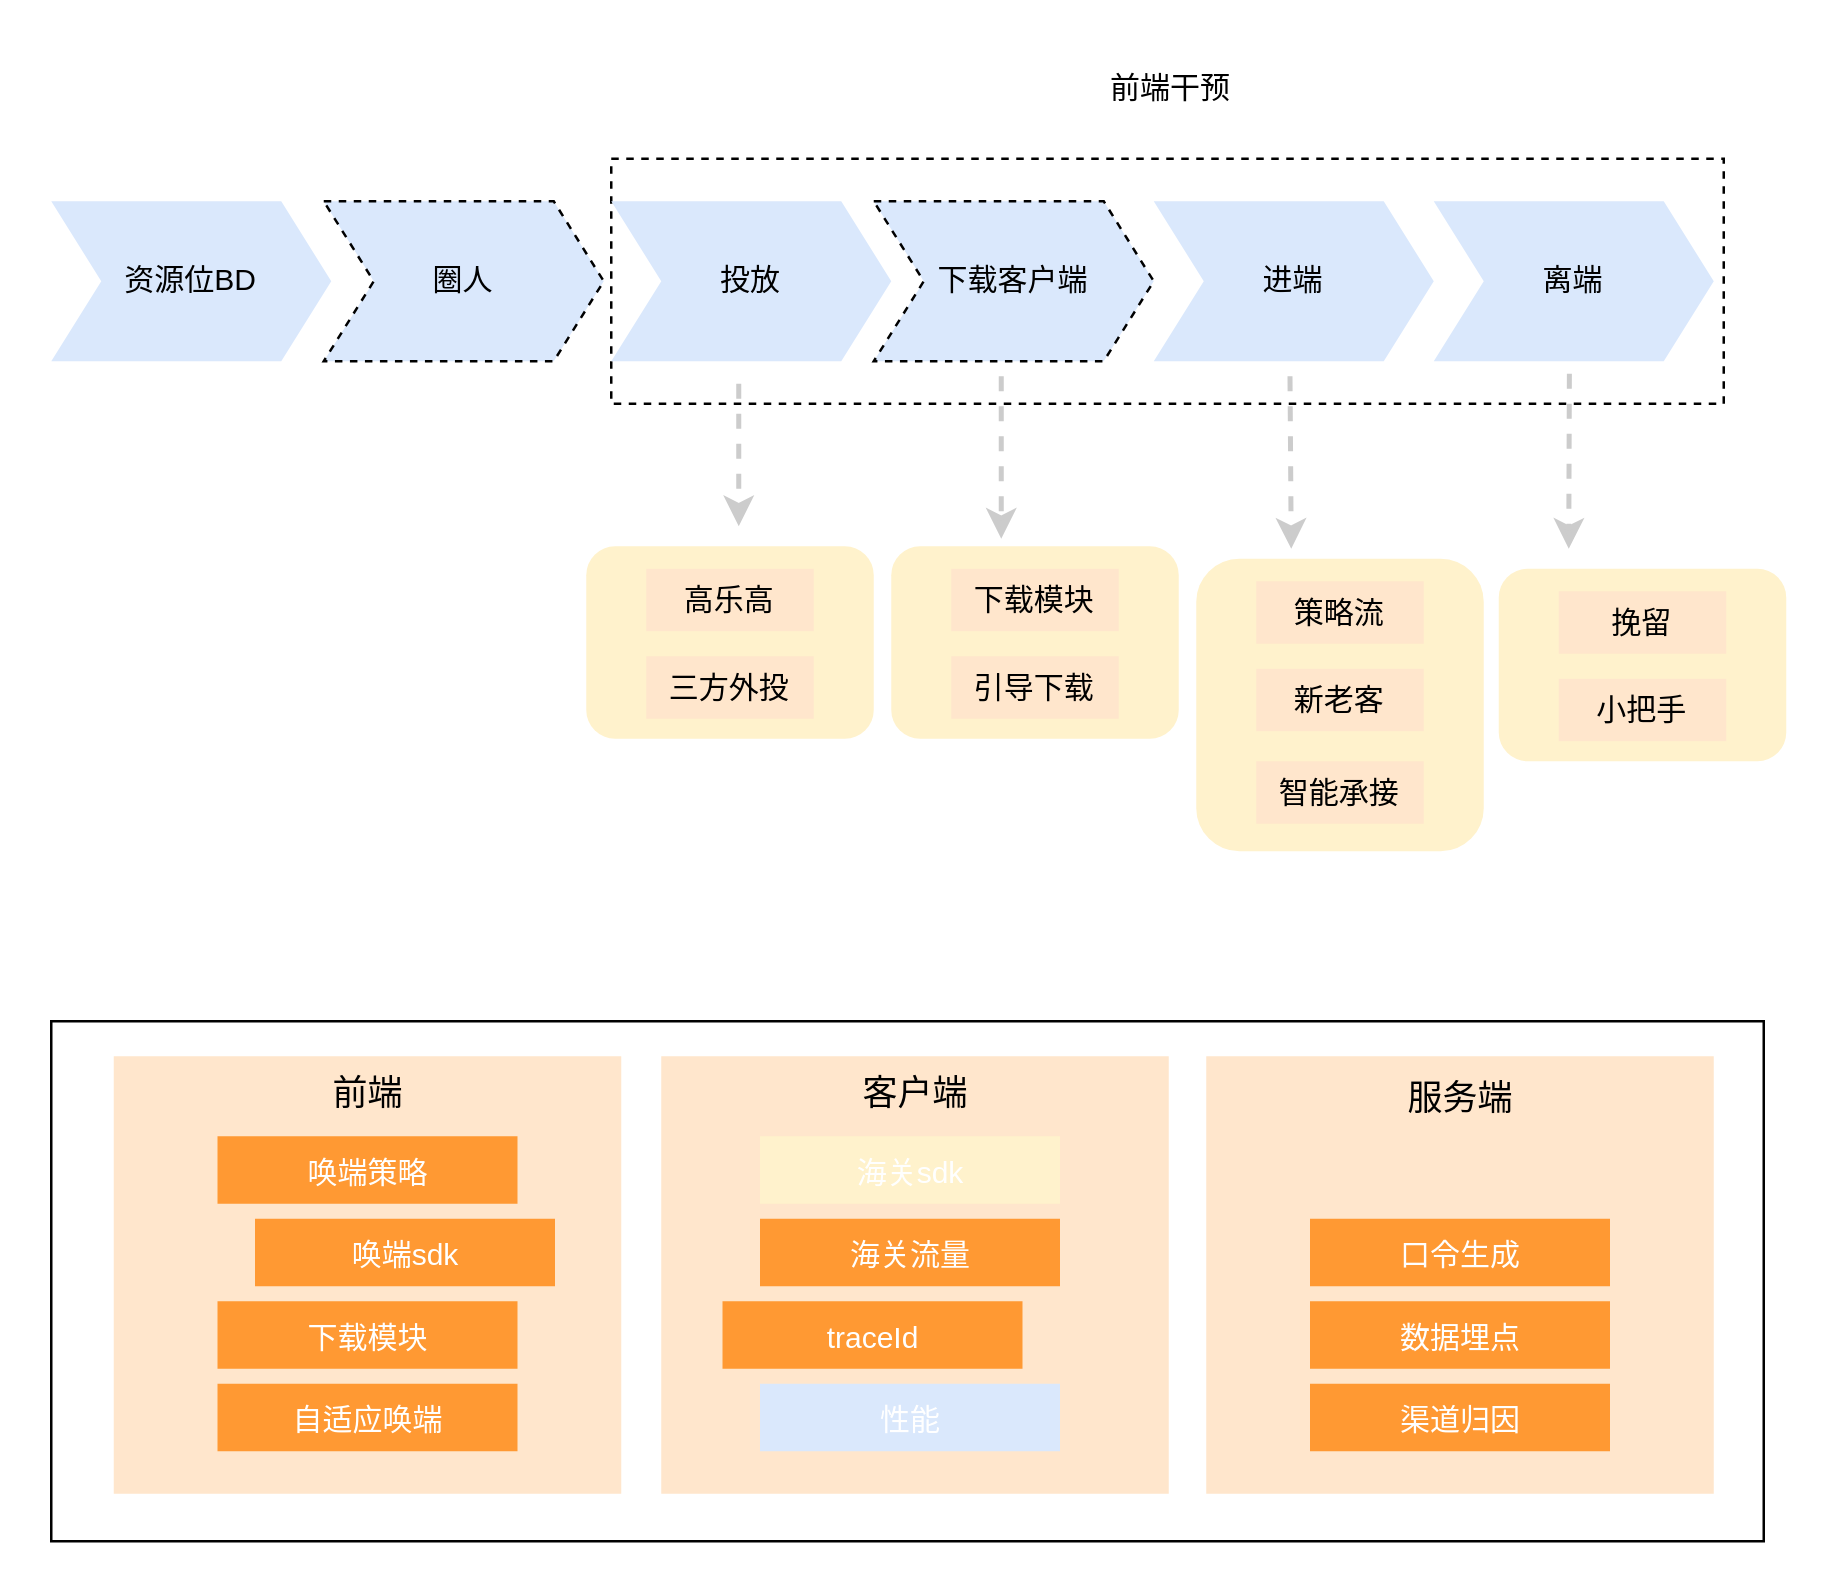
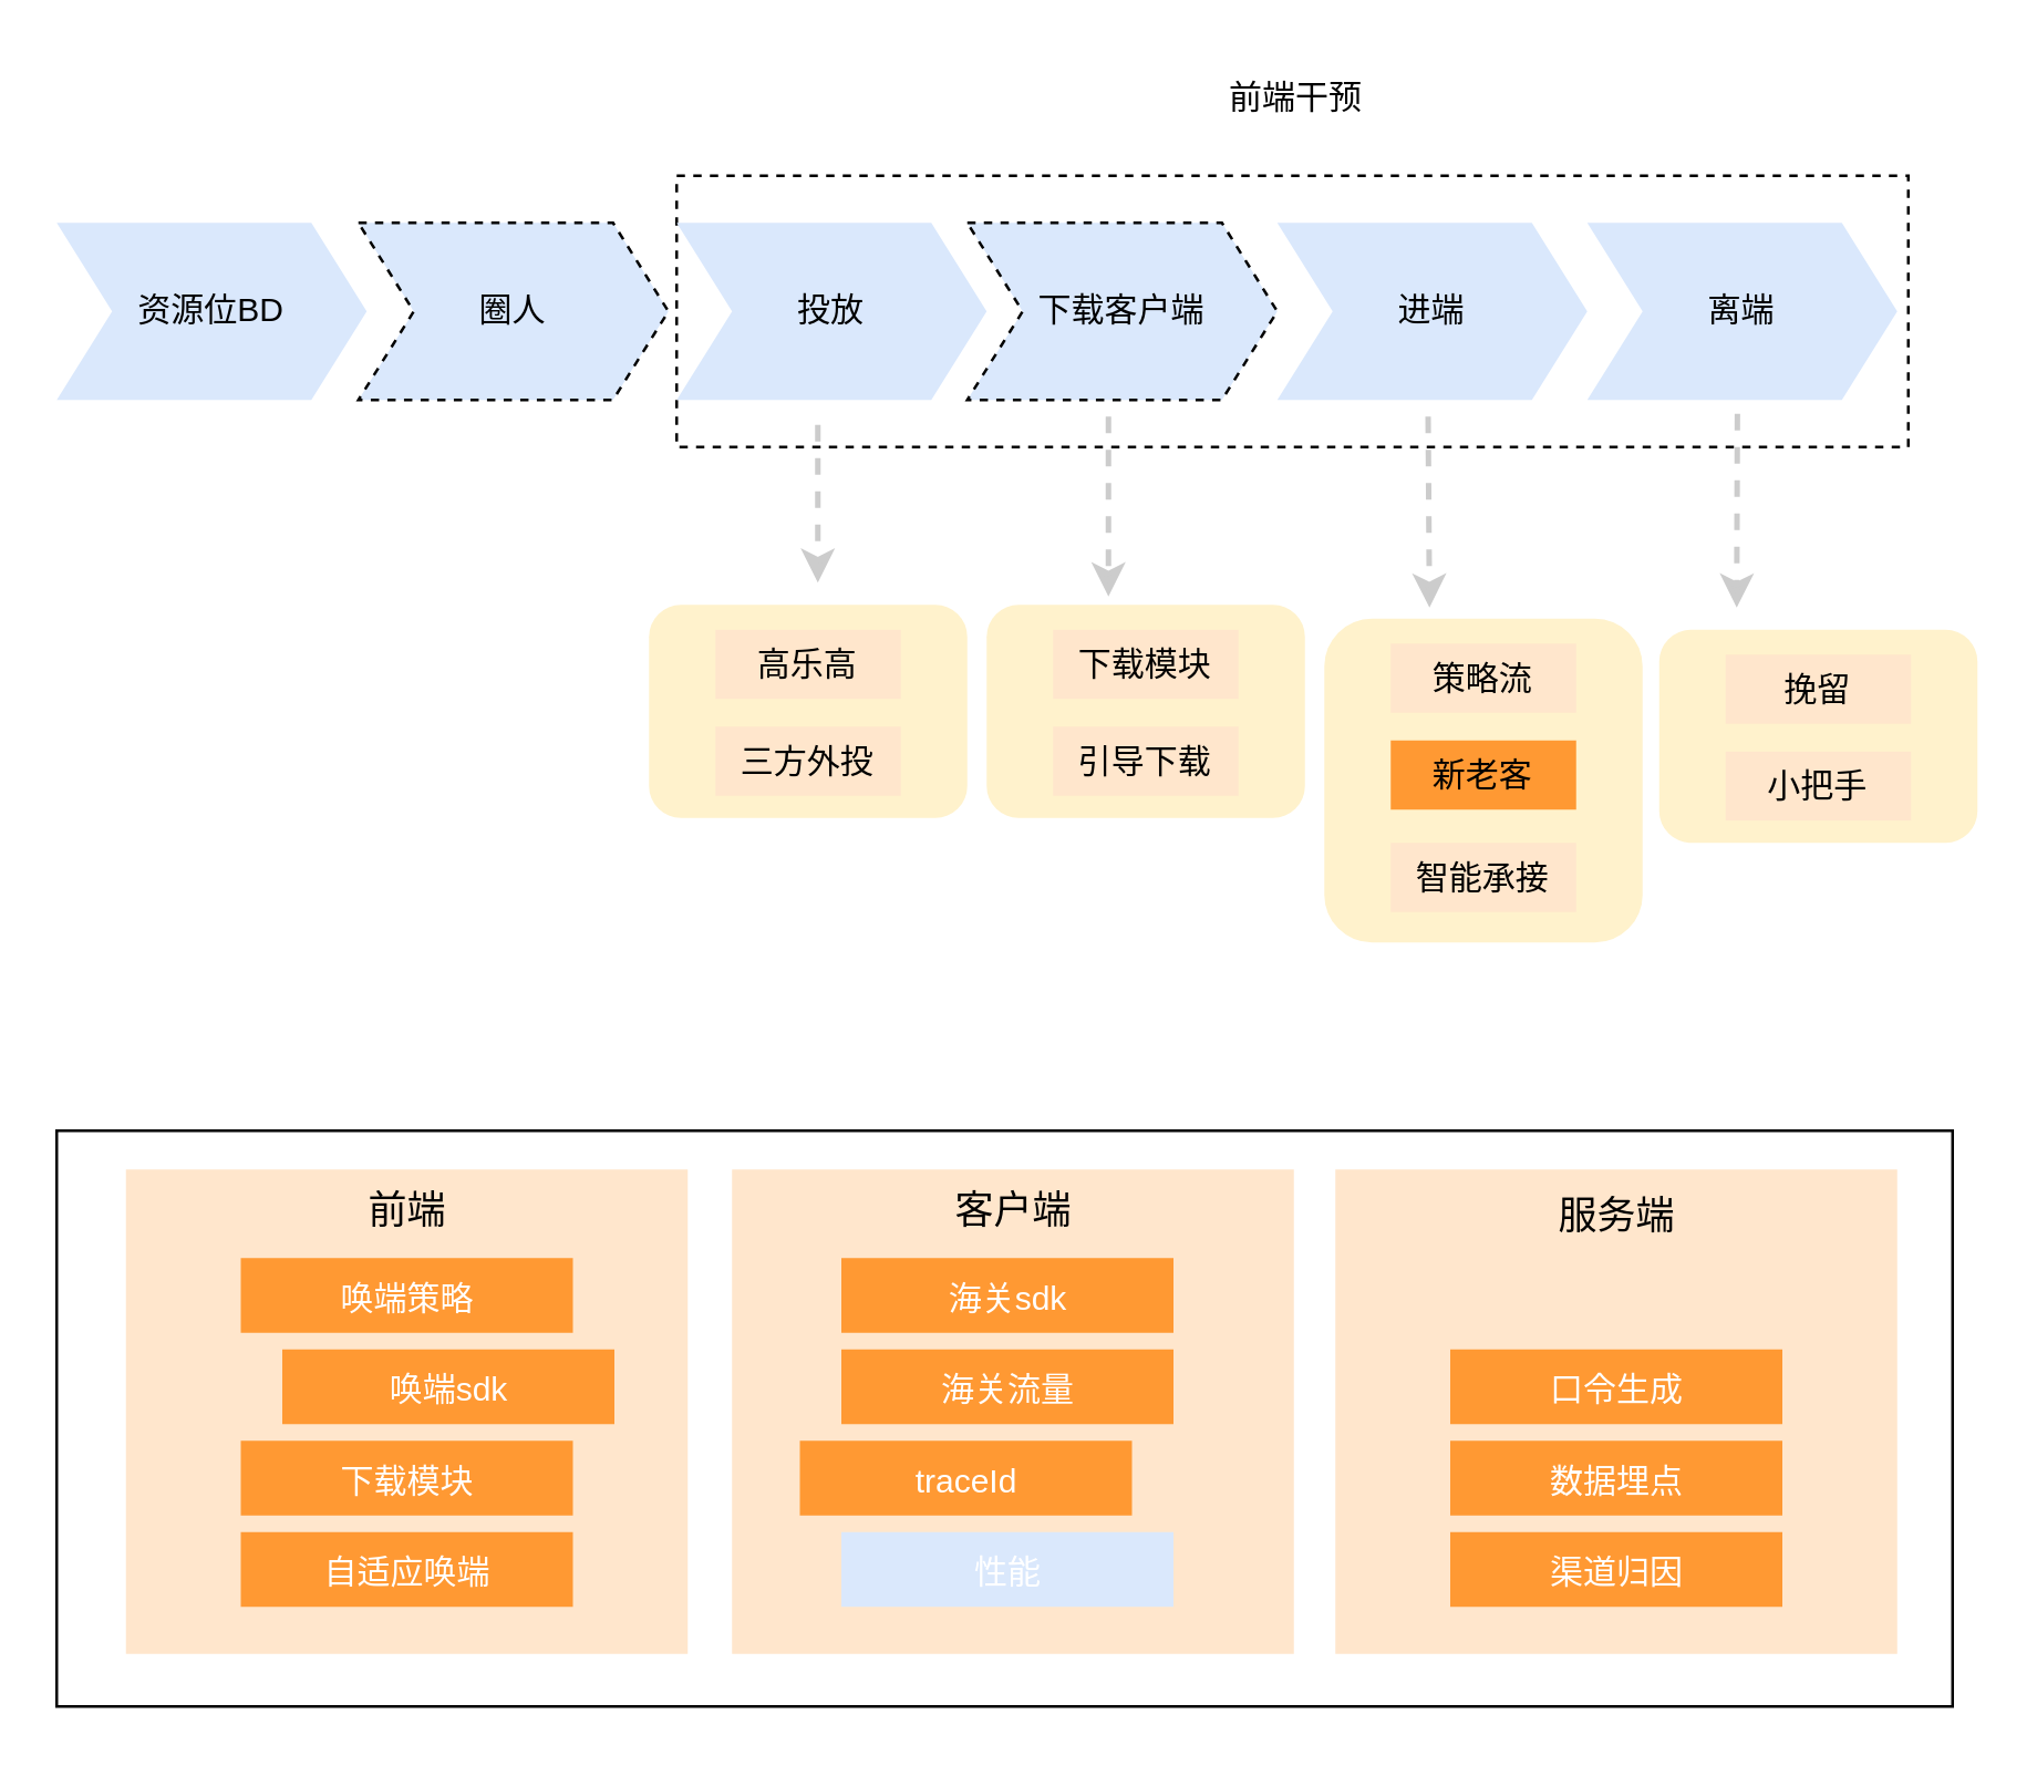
  <mxCell id="0" />
  <mxCell id="1" parent="0" />
  <mxCell id="2" value="" style="rounded=0;whiteSpace=wrap;html=1;dashed=1;strokeColor=default;" vertex="1" parent="1"><mxGeometry x="244" y="63" width="445" height="98" as="geometry" /></mxCell>
  <mxCell id="3" value="资源位BD" style="shape=step;perimeter=stepPerimeter;whiteSpace=wrap;html=1;fixedSize=1;fillColor=#dae8fc;strokeColor=none;" vertex="1" parent="1"><mxGeometry x="20" y="80" width="112" height="64" as="geometry" /></mxCell>
  <mxCell id="4" value="圈人" style="shape=step;perimeter=stepPerimeter;whiteSpace=wrap;html=1;fixedSize=1;fillColor=#dae8fc;strokeColor=default;dashed=1;" vertex="1" parent="1"><mxGeometry x="129" y="80" width="112" height="64" as="geometry" /></mxCell>
  <mxCell id="5" value="投放" style="shape=step;perimeter=stepPerimeter;whiteSpace=wrap;html=1;fixedSize=1;fillColor=#dae8fc;strokeColor=none;dashed=1;" vertex="1" parent="1"><mxGeometry x="244" y="80" width="112" height="64" as="geometry" /></mxCell>
  <mxCell id="6" value="下载客户端" style="shape=step;perimeter=stepPerimeter;whiteSpace=wrap;html=1;fixedSize=1;fillColor=#dae8fc;strokeColor=default;dashed=1;" vertex="1" parent="1"><mxGeometry x="349" y="80" width="112" height="64" as="geometry" /></mxCell>
  <mxCell id="7" value="进端" style="shape=step;perimeter=stepPerimeter;whiteSpace=wrap;html=1;fixedSize=1;fillColor=#dae8fc;strokeColor=none;dashed=1;" vertex="1" parent="1"><mxGeometry x="461" y="80" width="112" height="64" as="geometry" /></mxCell>
  <mxCell id="8" value="离端" style="shape=step;perimeter=stepPerimeter;whiteSpace=wrap;html=1;fixedSize=1;fillColor=#dae8fc;strokeColor=none;dashed=1;" vertex="1" parent="1"><mxGeometry x="573" y="80" width="112" height="64" as="geometry" /></mxCell>
  <mxCell id="9" value="前端干预" style="text;html=1;strokeColor=none;fillColor=none;align=center;verticalAlign=middle;whiteSpace=wrap;rounded=0;dashed=1;" vertex="1" parent="1"><mxGeometry x="437.5" y="20" width="60" height="30" as="geometry" /></mxCell>
  <mxCell id="10" value="" style="rounded=1;whiteSpace=wrap;html=1;dashed=1;strokeColor=none;fillColor=#fff2cc;" vertex="1" parent="1"><mxGeometry x="234" y="218" width="115" height="77" as="geometry" /></mxCell>
  <mxCell id="11" value="高乐高" style="rounded=0;whiteSpace=wrap;html=1;dashed=1;strokeColor=none;fillColor=#ffe6cc;" vertex="1" parent="1"><mxGeometry x="258" y="227" width="67" height="25" as="geometry" /></mxCell>
  <mxCell id="12" value="三方外投" style="rounded=0;whiteSpace=wrap;html=1;dashed=1;strokeColor=none;fillColor=#ffe6cc;" vertex="1" parent="1"><mxGeometry x="258" y="262" width="67" height="25" as="geometry" /></mxCell>
  <mxCell id="13" value="" style="endArrow=classic;html=1;rounded=0;fontColor=#FFFFFF;strokeWidth=2;dashed=1;strokeColor=#CCCCCC;" edge="1" parent="1"><mxGeometry width="50" height="50" relative="1" as="geometry"><mxPoint x="295" y="153" as="sourcePoint" /><mxPoint x="295" y="210" as="targetPoint" /></mxGeometry></mxCell>
  <mxCell id="14" value="" style="endArrow=classic;html=1;rounded=0;fontColor=#FFFFFF;strokeWidth=2;dashed=1;strokeColor=#CCCCCC;" edge="1" parent="1"><mxGeometry width="50" height="50" relative="1" as="geometry"><mxPoint x="400" y="150" as="sourcePoint" /><mxPoint x="400" y="215" as="targetPoint" /></mxGeometry></mxCell>
  <mxCell id="15" value="" style="rounded=1;whiteSpace=wrap;html=1;dashed=1;strokeColor=none;fillColor=#fff2cc;" vertex="1" parent="1"><mxGeometry x="356" y="218" width="115" height="77" as="geometry" /></mxCell>
  <mxCell id="16" value="下载模块" style="rounded=0;whiteSpace=wrap;html=1;dashed=1;strokeColor=none;fillColor=#ffe6cc;" vertex="1" parent="1"><mxGeometry x="380" y="227" width="67" height="25" as="geometry" /></mxCell>
  <mxCell id="17" value="引导下载" style="rounded=0;whiteSpace=wrap;html=1;dashed=1;strokeColor=none;fillColor=#ffe6cc;" vertex="1" parent="1"><mxGeometry x="380" y="262" width="67" height="25" as="geometry" /></mxCell>
  <mxCell id="18" value="" style="endArrow=classic;html=1;rounded=0;fontColor=#FFFFFF;strokeWidth=2;dashed=1;strokeColor=#CCCCCC;" edge="1" parent="1"><mxGeometry width="50" height="50" relative="1" as="geometry"><mxPoint x="515.5" y="150" as="sourcePoint" /><mxPoint x="516" y="219" as="targetPoint" /></mxGeometry></mxCell>
  <mxCell id="19" value="" style="rounded=1;whiteSpace=wrap;html=1;dashed=1;strokeColor=none;fillColor=#fff2cc;" vertex="1" parent="1"><mxGeometry x="478" y="223" width="115" height="117" as="geometry" /></mxCell>
  <mxCell id="20" value="策略流" style="rounded=0;whiteSpace=wrap;html=1;dashed=1;strokeColor=none;fillColor=#ffe6cc;" vertex="1" parent="1"><mxGeometry x="502" y="232" width="67" height="25" as="geometry" /></mxCell>
- <mxCell id="21" value="新老客" style="rounded=0;whiteSpace=wrap;html=1;dashed=1;strokeColor=none;fillColor=#ffe6cc;" vertex="1" parent="1"><mxGeometry x="502" y="267" width="67" height="25" as="geometry" /></mxCell>
+ <mxCell id="21" value="新老客" style="rounded=0;whiteSpace=wrap;html=1;dashed=1;strokeColor=none;fillColor=#ff9933;" vertex="1" parent="1"><mxGeometry x="502" y="267" width="67" height="25" as="geometry" /></mxCell>
  <mxCell id="22" value="智能承接" style="rounded=0;whiteSpace=wrap;html=1;dashed=1;strokeColor=none;fillColor=#ffe6cc;" vertex="1" parent="1"><mxGeometry x="502" y="304" width="67" height="25" as="geometry" /></mxCell>
  <mxCell id="23" value="" style="endArrow=classic;html=1;rounded=0;fontColor=#FFFFFF;strokeWidth=2;dashed=1;strokeColor=#CCCCCC;" edge="1" parent="1"><mxGeometry width="50" height="50" relative="1" as="geometry"><mxPoint x="627.25" y="149" as="sourcePoint" /><mxPoint x="627" y="219" as="targetPoint" /></mxGeometry></mxCell>
  <mxCell id="24" value="" style="rounded=1;whiteSpace=wrap;html=1;dashed=1;strokeColor=none;fillColor=#fff2cc;" vertex="1" parent="1"><mxGeometry x="599" y="227" width="115" height="77" as="geometry" /></mxCell>
  <mxCell id="25" value="挽留" style="rounded=0;whiteSpace=wrap;html=1;dashed=1;strokeColor=none;fillColor=#ffe6cc;" vertex="1" parent="1"><mxGeometry x="623" y="236" width="67" height="25" as="geometry" /></mxCell>
  <mxCell id="26" value="小把手" style="rounded=0;whiteSpace=wrap;html=1;dashed=1;strokeColor=none;fillColor=#ffe6cc;" vertex="1" parent="1"><mxGeometry x="623" y="271" width="67" height="25" as="geometry" /></mxCell>
  <mxCell id="27" value="" style="rounded=0;whiteSpace=wrap;html=1;fontColor=#FFFFFF;strokeColor=default;" vertex="1" parent="1"><mxGeometry x="20" y="408" width="685" height="208" as="geometry" /></mxCell>
  <mxCell id="28" value="" style="rounded=0;whiteSpace=wrap;html=1;dashed=1;strokeColor=none;fillColor=#ffe6cc;" vertex="1" parent="1"><mxGeometry x="45" y="422" width="203" height="175" as="geometry" /></mxCell>
  <mxCell id="29" value="&lt;font color=&quot;#000000&quot; style=&quot;font-size: 14px&quot;&gt;前端&lt;/font&gt;" style="text;html=1;strokeColor=none;fillColor=none;align=center;verticalAlign=middle;whiteSpace=wrap;rounded=0;fontColor=#FFFFFF;" vertex="1" parent="1"><mxGeometry x="116.5" y="422" width="60" height="30" as="geometry" /></mxCell>
  <mxCell id="30" value="" style="rounded=0;whiteSpace=wrap;html=1;dashed=1;strokeColor=none;fillColor=#ffe6cc;" vertex="1" parent="1"><mxGeometry x="264" y="422" width="203" height="175" as="geometry" /></mxCell>
  <mxCell id="31" value="" style="rounded=0;whiteSpace=wrap;html=1;dashed=1;strokeColor=none;fillColor=#ffe6cc;" vertex="1" parent="1"><mxGeometry x="482" y="422" width="203" height="175" as="geometry" /></mxCell>
  <mxCell id="32" value="&lt;font color=&quot;#000000&quot;&gt;&lt;span style=&quot;font-size: 14px&quot;&gt;客户端&lt;/span&gt;&lt;/font&gt;" style="text;html=1;strokeColor=none;fillColor=none;align=center;verticalAlign=middle;whiteSpace=wrap;rounded=0;fontColor=#FFFFFF;" vertex="1" parent="1"><mxGeometry x="335.5" y="422" width="60" height="30" as="geometry" /></mxCell>
  <mxCell id="33" value="&lt;font color=&quot;#000000&quot;&gt;&lt;span style=&quot;font-size: 14px&quot;&gt;服务端&lt;/span&gt;&lt;/font&gt;" style="text;html=1;strokeColor=none;fillColor=none;align=center;verticalAlign=middle;whiteSpace=wrap;rounded=0;fontColor=#FFFFFF;" vertex="1" parent="1"><mxGeometry x="553.5" y="424" width="60" height="30" as="geometry" /></mxCell>
  <mxCell id="34" value="&lt;font color=&quot;#ffffff&quot; style=&quot;font-size: 12px&quot;&gt;唤端策略&lt;/font&gt;" style="rounded=0;whiteSpace=wrap;html=1;fontSize=14;fontColor=#000000;strokeColor=none;fillColor=#FF9933;" vertex="1" parent="1"><mxGeometry x="86.5" y="454" width="120" height="27" as="geometry" /></mxCell>
  <mxCell id="35" value="&lt;font color=&quot;#ffffff&quot; style=&quot;font-size: 12px&quot;&gt;唤端sdk&lt;/font&gt;" style="rounded=0;whiteSpace=wrap;html=1;fontSize=14;fontColor=#000000;strokeColor=none;fillColor=#FF9933;" vertex="1" parent="1"><mxGeometry x="101.5" y="487" width="120" height="27" as="geometry" /></mxCell>
  <mxCell id="36" value="&lt;font color=&quot;#ffffff&quot; style=&quot;font-size: 12px&quot;&gt;下载模块&lt;/font&gt;" style="rounded=0;whiteSpace=wrap;html=1;fontSize=14;fontColor=#000000;strokeColor=none;fillColor=#FF9933;" vertex="1" parent="1"><mxGeometry x="86.5" y="520" width="120" height="27" as="geometry" /></mxCell>
  <mxCell id="37" value="&lt;font color=&quot;#ffffff&quot; style=&quot;font-size: 12px&quot;&gt;自适应唤端&lt;/font&gt;" style="rounded=0;whiteSpace=wrap;html=1;fontSize=14;fontColor=#000000;strokeColor=none;fillColor=#FF9933;" vertex="1" parent="1"><mxGeometry x="86.5" y="553" width="120" height="27" as="geometry" /></mxCell>
- <mxCell id="38" value="&lt;font color=&quot;#ffffff&quot; style=&quot;font-size: 12px&quot;&gt;海关sdk&lt;/font&gt;" style="rounded=0;whiteSpace=wrap;html=1;fontSize=14;fontColor=#000000;strokeColor=none;fillColor=#fff2cc;" vertex="1" parent="1"><mxGeometry x="303.5" y="454" width="120" height="27" as="geometry" /></mxCell>
+ <mxCell id="38" value="&lt;font color=&quot;#ffffff&quot; style=&quot;font-size: 12px&quot;&gt;海关sdk&lt;/font&gt;" style="rounded=0;whiteSpace=wrap;html=1;fontSize=14;fontColor=#000000;strokeColor=none;fillColor=#FF9933;" vertex="1" parent="1"><mxGeometry x="303.5" y="454" width="120" height="27" as="geometry" /></mxCell>
  <mxCell id="39" value="&lt;font color=&quot;#ffffff&quot;&gt;&lt;span style=&quot;font-size: 12px&quot;&gt;海关流量&lt;/span&gt;&lt;/font&gt;" style="rounded=0;whiteSpace=wrap;html=1;fontSize=14;fontColor=#000000;strokeColor=none;fillColor=#FF9933;" vertex="1" parent="1"><mxGeometry x="303.5" y="487" width="120" height="27" as="geometry" /></mxCell>
  <mxCell id="40" value="&lt;font color=&quot;#ffffff&quot;&gt;&lt;span style=&quot;font-size: 12px&quot;&gt;traceId&lt;/span&gt;&lt;/font&gt;" style="rounded=0;whiteSpace=wrap;html=1;fontSize=14;fontColor=#000000;strokeColor=none;fillColor=#FF9933;" vertex="1" parent="1"><mxGeometry x="288.5" y="520" width="120" height="27" as="geometry" /></mxCell>
  <mxCell id="41" value="&lt;font color=&quot;#ffffff&quot;&gt;&lt;span style=&quot;font-size: 12px&quot;&gt;性能&lt;/span&gt;&lt;/font&gt;" style="rounded=0;whiteSpace=wrap;html=1;fontSize=14;fontColor=#000000;strokeColor=none;fillColor=#dae8fc;" vertex="1" parent="1"><mxGeometry x="303.5" y="553" width="120" height="27" as="geometry" /></mxCell>
  <mxCell id="42" value="&lt;font color=&quot;#ffffff&quot;&gt;&lt;span style=&quot;font-size: 12px&quot;&gt;口令生成&lt;/span&gt;&lt;/font&gt;" style="rounded=0;whiteSpace=wrap;html=1;fontSize=14;fontColor=#000000;strokeColor=none;fillColor=#FF9933;" vertex="1" parent="1"><mxGeometry x="523.5" y="487" width="120" height="27" as="geometry" /></mxCell>
  <mxCell id="43" value="&lt;font color=&quot;#ffffff&quot;&gt;&lt;span style=&quot;font-size: 12px&quot;&gt;数据埋点&lt;/span&gt;&lt;/font&gt;" style="rounded=0;whiteSpace=wrap;html=1;fontSize=14;fontColor=#000000;strokeColor=none;fillColor=#FF9933;" vertex="1" parent="1"><mxGeometry x="523.5" y="520" width="120" height="27" as="geometry" /></mxCell>
  <mxCell id="44" value="&lt;font color=&quot;#ffffff&quot;&gt;&lt;span style=&quot;font-size: 12px&quot;&gt;渠道归因&lt;/span&gt;&lt;/font&gt;" style="rounded=0;whiteSpace=wrap;html=1;fontSize=14;fontColor=#000000;strokeColor=none;fillColor=#FF9933;" vertex="1" parent="1"><mxGeometry x="523.5" y="553" width="120" height="27" as="geometry" /></mxCell>
